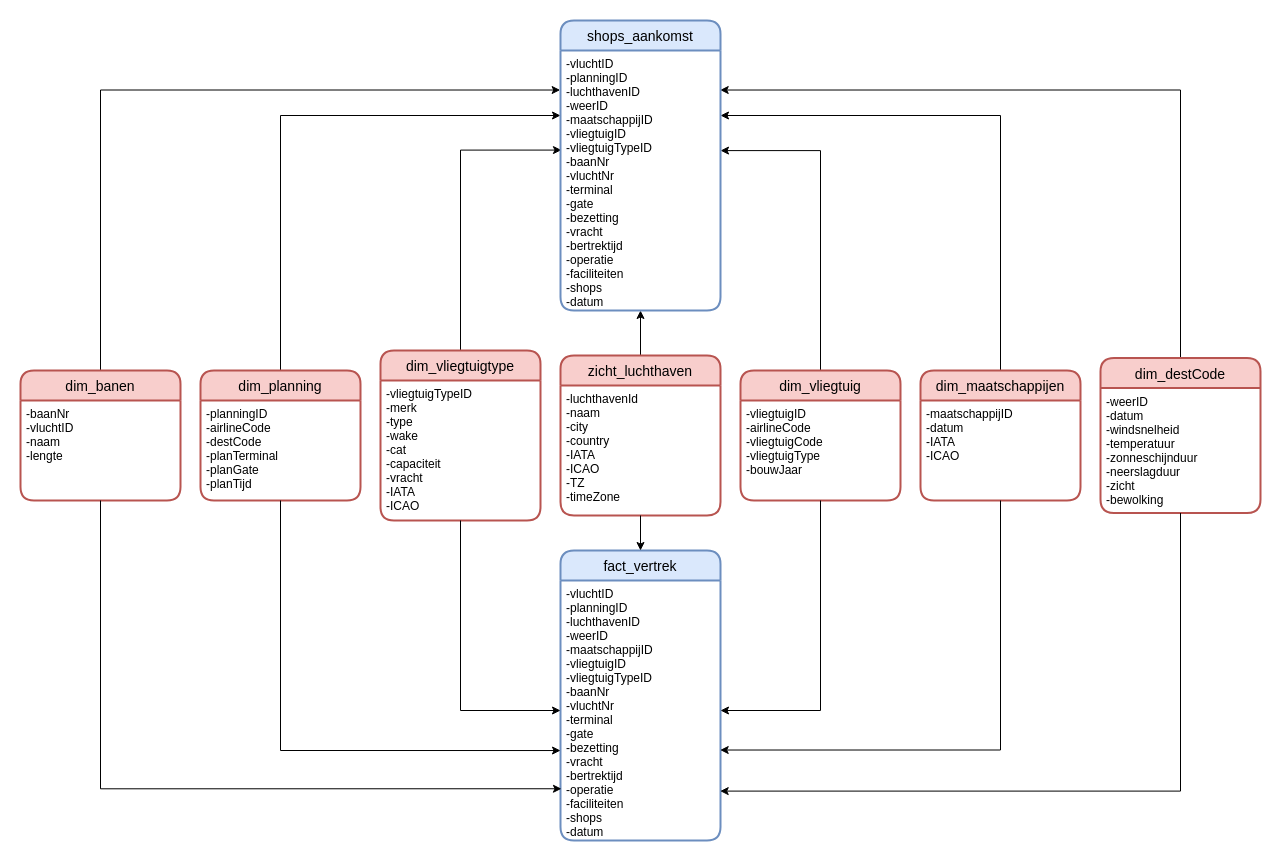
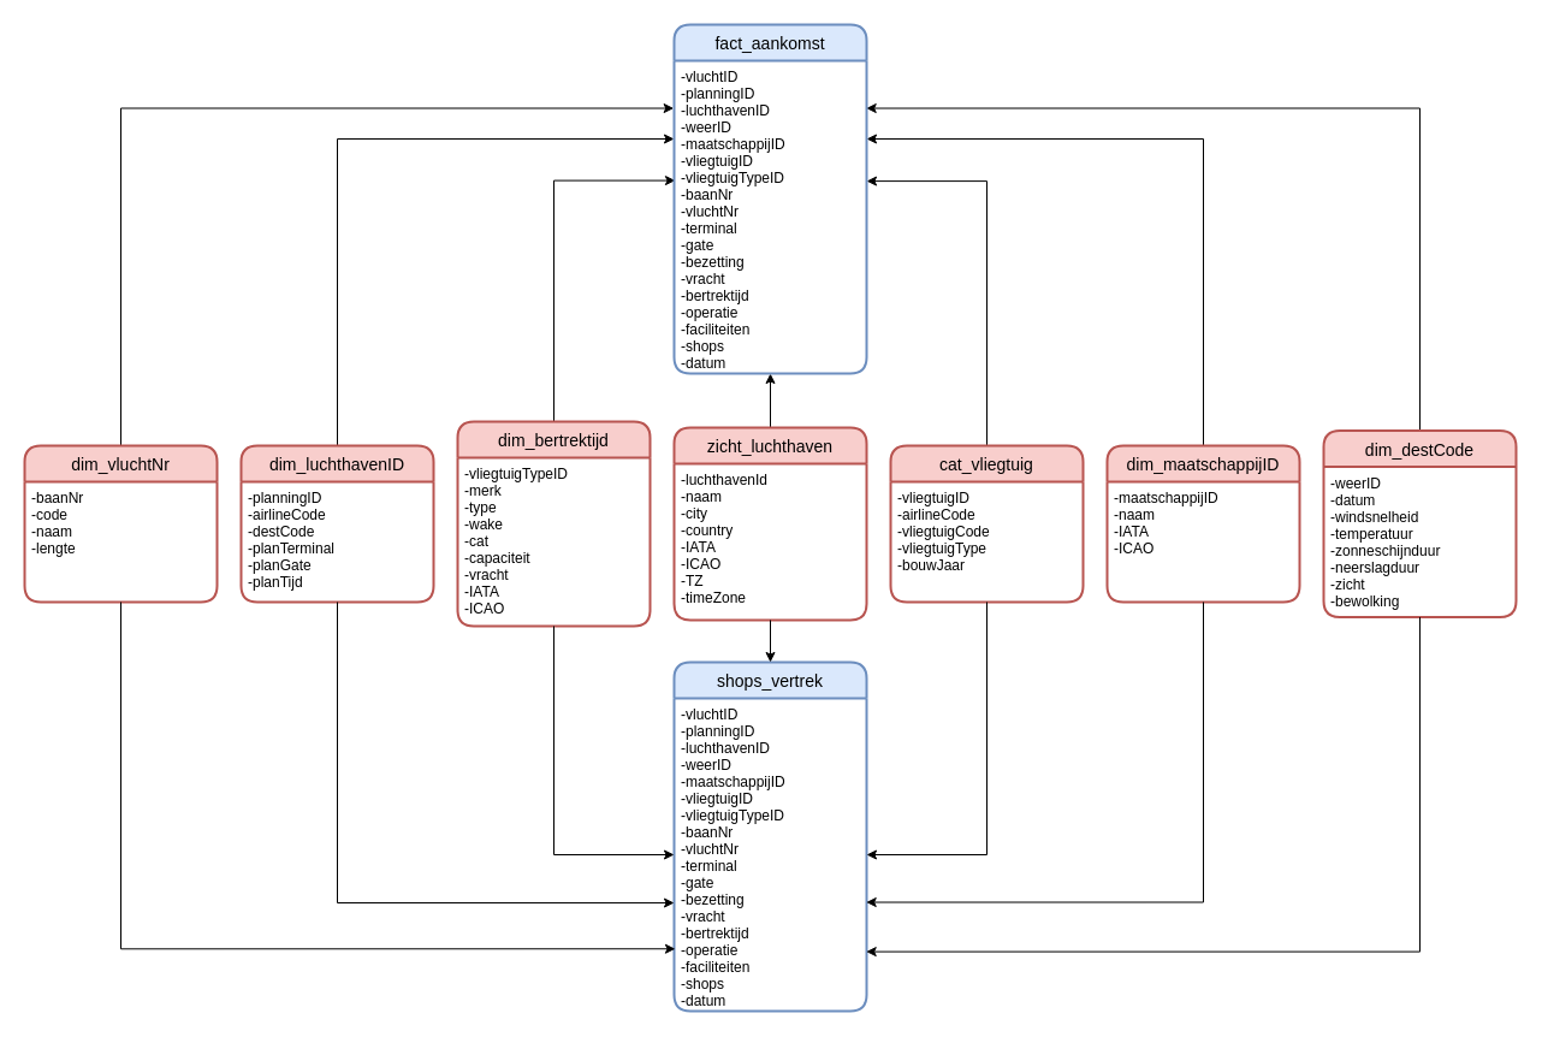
  <mxCell id="0" />
  <mxCell id="1" parent="0" />
  <mxCell id="2" style="edgeStyle=orthogonalEdgeStyle;rounded=0;orthogonalLoop=1;jettySize=auto;html=1;exitX=0.5;exitY=0;exitDx=0;exitDy=0;entryX=0;entryY=0.25;entryDx=0;entryDy=0;" edge="1" parent="1" source="3" target="26"><mxGeometry relative="1" as="geometry" /></mxCell>
- <mxCell id="3" value="dim_planning" style="swimlane;childLayout=stackLayout;horizontal=1;startSize=30;horizontalStack=0;rounded=1;fontSize=14;fontStyle=0;strokeWidth=2;resizeParent=0;resizeLast=1;shadow=0;dashed=0;align=center;fillColor=#f8cecc;strokeColor=#b85450;" vertex="1" parent="1"><mxGeometry x="200" y="370" width="160" height="130" as="geometry" /></mxCell>
+ <mxCell id="3" value="dim_luchthavenID" style="swimlane;childLayout=stackLayout;horizontal=1;startSize=30;horizontalStack=0;rounded=1;fontSize=14;fontStyle=0;strokeWidth=2;resizeParent=0;resizeLast=1;shadow=0;dashed=0;align=center;fillColor=#f8cecc;strokeColor=#b85450;" vertex="1" parent="1"><mxGeometry x="200" y="370" width="160" height="130" as="geometry" /></mxCell>
  <mxCell id="4" value="-planningID&#10;-airlineCode&#10;-destCode&#10;-planTerminal&#10;-planGate&#10;-planTijd" style="align=left;strokeColor=none;fillColor=none;spacingLeft=4;fontSize=12;verticalAlign=top;resizable=0;rotatable=0;part=1;" vertex="1" parent="3"><mxGeometry y="30" width="160" height="100" as="geometry" /></mxCell>
  <mxCell id="5" style="edgeStyle=orthogonalEdgeStyle;rounded=0;orthogonalLoop=1;jettySize=auto;html=1;exitX=0.5;exitY=0;exitDx=0;exitDy=0;entryX=-0.002;entryY=0.152;entryDx=0;entryDy=0;entryPerimeter=0;" edge="1" parent="1" source="6" target="26"><mxGeometry relative="1" as="geometry" /></mxCell>
- <mxCell id="6" value="dim_banen" style="swimlane;childLayout=stackLayout;horizontal=1;startSize=30;horizontalStack=0;rounded=1;fontSize=14;fontStyle=0;strokeWidth=2;resizeParent=0;resizeLast=1;shadow=0;dashed=0;align=center;fillColor=#f8cecc;strokeColor=#b85450;" vertex="1" parent="1"><mxGeometry x="20" y="370" width="160" height="130" as="geometry" /></mxCell>
- <mxCell id="7" value="-baanNr&#10;-vluchtID&#10;-naam&#10;-lengte" style="align=left;strokeColor=none;fillColor=none;spacingLeft=4;fontSize=12;verticalAlign=top;resizable=0;rotatable=0;part=1;" vertex="1" parent="6"><mxGeometry y="30" width="160" height="100" as="geometry" /></mxCell>
+ <mxCell id="6" value="dim_vluchtNr" style="swimlane;childLayout=stackLayout;horizontal=1;startSize=30;horizontalStack=0;rounded=1;fontSize=14;fontStyle=0;strokeWidth=2;resizeParent=0;resizeLast=1;shadow=0;dashed=0;align=center;fillColor=#f8cecc;strokeColor=#b85450;" vertex="1" parent="1"><mxGeometry x="20" y="370" width="160" height="130" as="geometry" /></mxCell>
+ <mxCell id="7" value="-baanNr&#10;-code&#10;-naam&#10;-lengte" style="align=left;strokeColor=none;fillColor=none;spacingLeft=4;fontSize=12;verticalAlign=top;resizable=0;rotatable=0;part=1;" vertex="1" parent="6"><mxGeometry y="30" width="160" height="100" as="geometry" /></mxCell>
  <mxCell id="8" style="edgeStyle=orthogonalEdgeStyle;rounded=0;orthogonalLoop=1;jettySize=auto;html=1;exitX=0.5;exitY=0;exitDx=0;exitDy=0;" edge="1" parent="1" source="9" target="26"><mxGeometry relative="1" as="geometry" /></mxCell>
  <mxCell id="9" value="zicht_luchthaven" style="swimlane;childLayout=stackLayout;horizontal=1;startSize=30;horizontalStack=0;rounded=1;fontSize=14;fontStyle=0;strokeWidth=2;resizeParent=0;resizeLast=1;shadow=0;dashed=0;align=center;fillColor=#f8cecc;strokeColor=#b85450;" vertex="1" parent="1"><mxGeometry x="560" y="355" width="160" height="160" as="geometry" /></mxCell>
  <mxCell id="10" value="-luchthavenId&#10;-naam&#10;-city&#10;-country&#10;-IATA&#10;-ICAO&#10;-TZ&#10;-timeZone" style="align=left;strokeColor=none;fillColor=none;spacingLeft=4;fontSize=12;verticalAlign=top;resizable=0;rotatable=0;part=1;" vertex="1" parent="9"><mxGeometry y="30" width="160" height="130" as="geometry" /></mxCell>
  <mxCell id="11" style="edgeStyle=orthogonalEdgeStyle;rounded=0;orthogonalLoop=1;jettySize=auto;html=1;exitX=0.5;exitY=0;exitDx=0;exitDy=0;entryX=1;entryY=0.385;entryDx=0;entryDy=0;entryPerimeter=0;" edge="1" parent="1" source="12" target="26"><mxGeometry relative="1" as="geometry" /></mxCell>
- <mxCell id="12" value="dim_vliegtuig" style="swimlane;childLayout=stackLayout;horizontal=1;startSize=30;horizontalStack=0;rounded=1;fontSize=14;fontStyle=0;strokeWidth=2;resizeParent=0;resizeLast=1;shadow=0;dashed=0;align=center;fillColor=#f8cecc;strokeColor=#b85450;" vertex="1" parent="1"><mxGeometry x="740" y="370" width="160" height="130" as="geometry" /></mxCell>
+ <mxCell id="12" value="cat_vliegtuig" style="swimlane;childLayout=stackLayout;horizontal=1;startSize=30;horizontalStack=0;rounded=1;fontSize=14;fontStyle=0;strokeWidth=2;resizeParent=0;resizeLast=1;shadow=0;dashed=0;align=center;fillColor=#f8cecc;strokeColor=#b85450;" vertex="1" parent="1"><mxGeometry x="740" y="370" width="160" height="130" as="geometry" /></mxCell>
  <mxCell id="13" value="-vliegtuigID&#10;-airlineCode&#10;-vliegtuigCode&#10;-vliegtuigType&#10;-bouwJaar" style="align=left;strokeColor=none;fillColor=none;spacingLeft=4;fontSize=12;verticalAlign=top;resizable=0;rotatable=0;part=1;" vertex="1" parent="12"><mxGeometry y="30" width="160" height="100" as="geometry" /></mxCell>
  <mxCell id="14" style="edgeStyle=orthogonalEdgeStyle;rounded=0;orthogonalLoop=1;jettySize=auto;html=1;exitX=0.5;exitY=0;exitDx=0;exitDy=0;entryX=0.006;entryY=0.383;entryDx=0;entryDy=0;entryPerimeter=0;" edge="1" parent="1" source="15" target="26"><mxGeometry relative="1" as="geometry" /></mxCell>
- <mxCell id="15" value="dim_vliegtuigtype" style="swimlane;childLayout=stackLayout;horizontal=1;startSize=30;horizontalStack=0;rounded=1;fontSize=14;fontStyle=0;strokeWidth=2;resizeParent=0;resizeLast=1;shadow=0;dashed=0;align=center;fillColor=#f8cecc;strokeColor=#b85450;" vertex="1" parent="1"><mxGeometry x="380" y="350" width="160" height="170" as="geometry" /></mxCell>
+ <mxCell id="15" value="dim_bertrektijd" style="swimlane;childLayout=stackLayout;horizontal=1;startSize=30;horizontalStack=0;rounded=1;fontSize=14;fontStyle=0;strokeWidth=2;resizeParent=0;resizeLast=1;shadow=0;dashed=0;align=center;fillColor=#f8cecc;strokeColor=#b85450;" vertex="1" parent="1"><mxGeometry x="380" y="350" width="160" height="170" as="geometry" /></mxCell>
  <mxCell id="16" value="-vliegtuigTypeID&#10;-merk&#10;-type&#10;-wake&#10;-cat&#10;-capaciteit&#10;-vracht&#10;-IATA&#10;-ICAO" style="align=left;strokeColor=none;fillColor=none;spacingLeft=4;fontSize=12;verticalAlign=top;resizable=0;rotatable=0;part=1;" vertex="1" parent="15"><mxGeometry y="30" width="160" height="140" as="geometry" /></mxCell>
  <mxCell id="17" style="edgeStyle=orthogonalEdgeStyle;rounded=0;orthogonalLoop=1;jettySize=auto;html=1;exitX=0.5;exitY=0;exitDx=0;exitDy=0;entryX=1;entryY=0.25;entryDx=0;entryDy=0;" edge="1" parent="1" source="18" target="26"><mxGeometry relative="1" as="geometry" /></mxCell>
- <mxCell id="18" value="dim_maatschappijen" style="swimlane;childLayout=stackLayout;horizontal=1;startSize=30;horizontalStack=0;rounded=1;fontSize=14;fontStyle=0;strokeWidth=2;resizeParent=0;resizeLast=1;shadow=0;dashed=0;align=center;fillColor=#f8cecc;strokeColor=#b85450;" vertex="1" parent="1"><mxGeometry x="920" y="370" width="160" height="130" as="geometry" /></mxCell>
- <mxCell id="19" value="-maatschappijID&#10;-datum&#10;-IATA&#10;-ICAO" style="align=left;strokeColor=none;fillColor=none;spacingLeft=4;fontSize=12;verticalAlign=top;resizable=0;rotatable=0;part=1;" vertex="1" parent="18"><mxGeometry y="30" width="160" height="100" as="geometry" /></mxCell>
+ <mxCell id="18" value="dim_maatschappijID" style="swimlane;childLayout=stackLayout;horizontal=1;startSize=30;horizontalStack=0;rounded=1;fontSize=14;fontStyle=0;strokeWidth=2;resizeParent=0;resizeLast=1;shadow=0;dashed=0;align=center;fillColor=#f8cecc;strokeColor=#b85450;" vertex="1" parent="1"><mxGeometry x="920" y="370" width="160" height="130" as="geometry" /></mxCell>
+ <mxCell id="19" value="-maatschappijID&#10;-naam&#10;-IATA&#10;-ICAO" style="align=left;strokeColor=none;fillColor=none;spacingLeft=4;fontSize=12;verticalAlign=top;resizable=0;rotatable=0;part=1;" vertex="1" parent="18"><mxGeometry y="30" width="160" height="100" as="geometry" /></mxCell>
  <mxCell id="20" style="edgeStyle=orthogonalEdgeStyle;rounded=0;orthogonalLoop=1;jettySize=auto;html=1;exitX=0.5;exitY=0;exitDx=0;exitDy=0;entryX=0.998;entryY=0.152;entryDx=0;entryDy=0;entryPerimeter=0;" edge="1" parent="1" source="21" target="26"><mxGeometry relative="1" as="geometry" /></mxCell>
  <mxCell id="21" value="dim_destCode" style="swimlane;childLayout=stackLayout;horizontal=1;startSize=30;horizontalStack=0;rounded=1;fontSize=14;fontStyle=0;strokeWidth=2;resizeParent=0;resizeLast=1;shadow=0;dashed=0;align=center;fillColor=#f8cecc;strokeColor=#b85450;" vertex="1" parent="1"><mxGeometry x="1100" y="357.5" width="160" height="155" as="geometry" /></mxCell>
  <mxCell id="22" value="-weerID&#10;-datum&#10;-windsnelheid&#10;-temperatuur&#10;-zonneschijnduur&#10;-neerslagduur&#10;-zicht&#10;-bewolking" style="align=left;strokeColor=none;fillColor=none;spacingLeft=4;fontSize=12;verticalAlign=top;resizable=0;rotatable=0;part=1;" vertex="1" parent="21"><mxGeometry y="30" width="160" height="125" as="geometry" /></mxCell>
- <mxCell id="23" value="fact_vertrek" style="swimlane;childLayout=stackLayout;horizontal=1;startSize=30;horizontalStack=0;rounded=1;fontSize=14;fontStyle=0;strokeWidth=2;resizeParent=0;resizeLast=1;shadow=0;dashed=0;align=center;fillColor=#dae8fc;strokeColor=#6c8ebf;" vertex="1" parent="1"><mxGeometry x="560" y="550" width="160" height="290" as="geometry" /></mxCell>
+ <mxCell id="23" value="shops_vertrek" style="swimlane;childLayout=stackLayout;horizontal=1;startSize=30;horizontalStack=0;rounded=1;fontSize=14;fontStyle=0;strokeWidth=2;resizeParent=0;resizeLast=1;shadow=0;dashed=0;align=center;fillColor=#dae8fc;strokeColor=#6c8ebf;" vertex="1" parent="1"><mxGeometry x="560" y="550" width="160" height="290" as="geometry" /></mxCell>
  <mxCell id="24" value="-vluchtID&#10;-planningID&#10;-luchthavenID&#10;-weerID&#10;-maatschappijID&#10;-vliegtuigID&#10;-vliegtuigTypeID&#10;-baanNr&#10;-vluchtNr&#10;-terminal&#10;-gate&#10;-bezetting&#10;-vracht&#10;-bertrektijd&#10;-operatie&#10;-faciliteiten&#10;-shops&#10;-datum" style="align=left;strokeColor=none;fillColor=none;spacingLeft=4;fontSize=12;verticalAlign=top;resizable=0;rotatable=0;part=1;" vertex="1" parent="23"><mxGeometry y="30" width="160" height="260" as="geometry" /></mxCell>
- <mxCell id="25" value="shops_aankomst" style="swimlane;childLayout=stackLayout;horizontal=1;startSize=30;horizontalStack=0;rounded=1;fontSize=14;fontStyle=0;strokeWidth=2;resizeParent=0;resizeLast=1;shadow=0;dashed=0;align=center;fillColor=#dae8fc;strokeColor=#6c8ebf;" vertex="1" parent="1"><mxGeometry x="560" y="20" width="160" height="290" as="geometry" /></mxCell>
+ <mxCell id="25" value="fact_aankomst" style="swimlane;childLayout=stackLayout;horizontal=1;startSize=30;horizontalStack=0;rounded=1;fontSize=14;fontStyle=0;strokeWidth=2;resizeParent=0;resizeLast=1;shadow=0;dashed=0;align=center;fillColor=#dae8fc;strokeColor=#6c8ebf;" vertex="1" parent="1"><mxGeometry x="560" y="20" width="160" height="290" as="geometry" /></mxCell>
  <mxCell id="26" value="-vluchtID&#10;-planningID&#10;-luchthavenID&#10;-weerID&#10;-maatschappijID&#10;-vliegtuigID&#10;-vliegtuigTypeID&#10;-baanNr&#10;-vluchtNr&#10;-terminal&#10;-gate&#10;-bezetting&#10;-vracht&#10;-bertrektijd&#10;-operatie&#10;-faciliteiten&#10;-shops&#10;-datum" style="align=left;strokeColor=none;fillColor=none;spacingLeft=4;fontSize=12;verticalAlign=top;resizable=0;rotatable=0;part=1;" vertex="1" parent="25"><mxGeometry y="30" width="160" height="260" as="geometry" /></mxCell>
  <mxCell id="27" style="edgeStyle=orthogonalEdgeStyle;rounded=0;orthogonalLoop=1;jettySize=auto;html=1;exitX=0.5;exitY=1;exitDx=0;exitDy=0;entryX=0.5;entryY=0;entryDx=0;entryDy=0;" edge="1" parent="1" source="10" target="23"><mxGeometry relative="1" as="geometry" /></mxCell>
  <mxCell id="28" style="edgeStyle=orthogonalEdgeStyle;rounded=0;orthogonalLoop=1;jettySize=auto;html=1;exitX=0.5;exitY=1;exitDx=0;exitDy=0;entryX=0.006;entryY=0.801;entryDx=0;entryDy=0;entryPerimeter=0;" edge="1" parent="1" source="7" target="24"><mxGeometry relative="1" as="geometry" /></mxCell>
  <mxCell id="29" style="edgeStyle=orthogonalEdgeStyle;rounded=0;orthogonalLoop=1;jettySize=auto;html=1;exitX=0.5;exitY=1;exitDx=0;exitDy=0;entryX=0.998;entryY=0.81;entryDx=0;entryDy=0;entryPerimeter=0;" edge="1" parent="1" source="22" target="24"><mxGeometry relative="1" as="geometry" /></mxCell>
  <mxCell id="30" style="edgeStyle=orthogonalEdgeStyle;rounded=0;orthogonalLoop=1;jettySize=auto;html=1;exitX=0.5;exitY=1;exitDx=0;exitDy=0;entryX=0.998;entryY=0.652;entryDx=0;entryDy=0;entryPerimeter=0;" edge="1" parent="1" source="19" target="24"><mxGeometry relative="1" as="geometry" /></mxCell>
  <mxCell id="31" style="edgeStyle=orthogonalEdgeStyle;rounded=0;orthogonalLoop=1;jettySize=auto;html=1;exitX=0.5;exitY=1;exitDx=0;exitDy=0;entryX=0;entryY=0.654;entryDx=0;entryDy=0;entryPerimeter=0;" edge="1" parent="1" source="4" target="24"><mxGeometry relative="1" as="geometry" /></mxCell>
  <mxCell id="32" style="edgeStyle=orthogonalEdgeStyle;rounded=0;orthogonalLoop=1;jettySize=auto;html=1;exitX=0.5;exitY=1;exitDx=0;exitDy=0;entryX=0;entryY=0.5;entryDx=0;entryDy=0;" edge="1" parent="1" source="16" target="24"><mxGeometry relative="1" as="geometry" /></mxCell>
  <mxCell id="33" style="edgeStyle=orthogonalEdgeStyle;rounded=0;orthogonalLoop=1;jettySize=auto;html=1;exitX=0.5;exitY=1;exitDx=0;exitDy=0;entryX=1;entryY=0.5;entryDx=0;entryDy=0;" edge="1" parent="1" source="13" target="24"><mxGeometry relative="1" as="geometry" /></mxCell>
